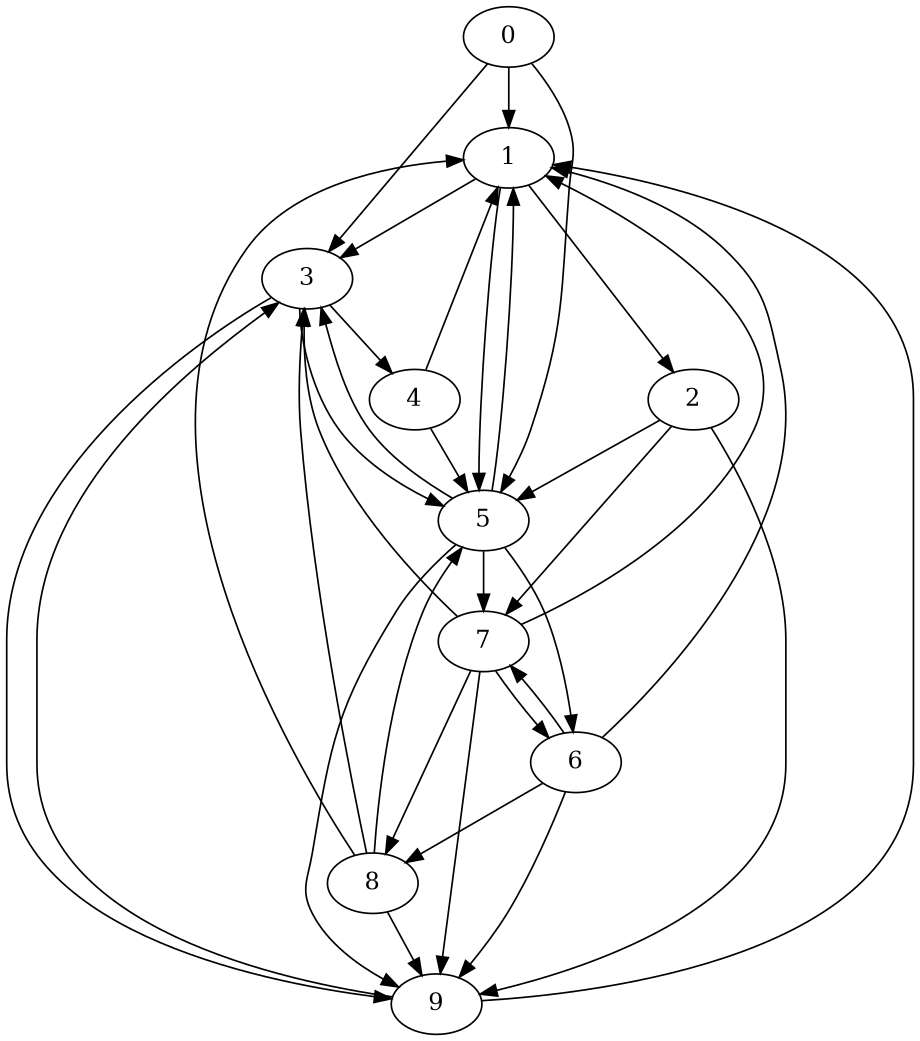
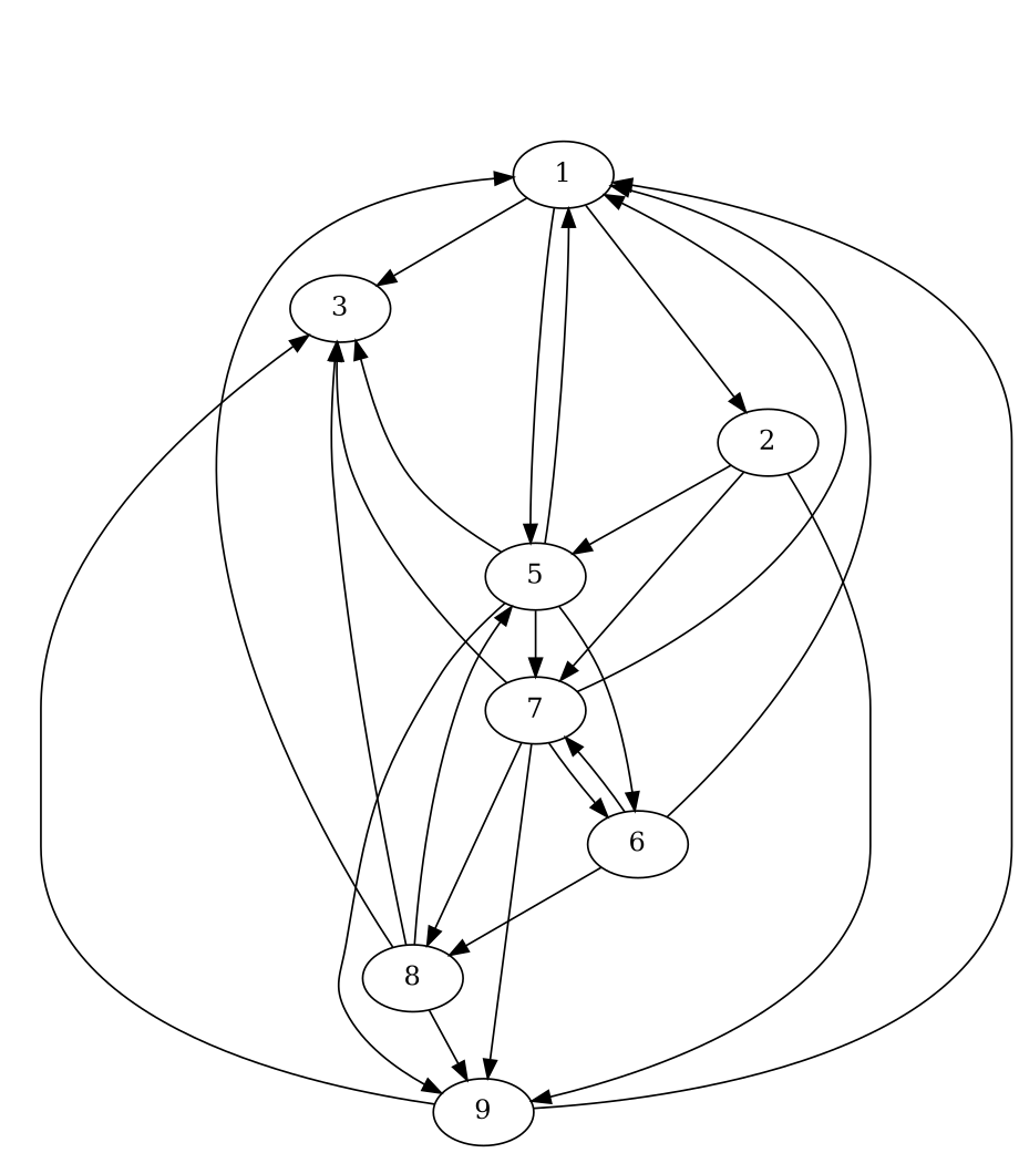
  digraph {
-   0
    1
    3
    5
    2
    9
-   4
    6
    7
    8
-   0 -> 1
-   0 -> 3
-   0 -> 5
    1 -> 3
    1 -> 5
    1 -> 2
-   3 -> 5
-   3 -> 9
-   3 -> 4
    5 -> 1
    5 -> 3
    5 -> 9
    5 -> 6
    5 -> 7
    2 -> 5
    2 -> 9
    2 -> 7
    9 -> 1
    9 -> 3
-   4 -> 1
-   4 -> 5
    6 -> 1
-   6 -> 9
    6 -> 7
    6 -> 8
    7 -> 1
    7 -> 3
    7 -> 9
    7 -> 6
    7 -> 8
    8 -> 1
    8 -> 3
    8 -> 5
    8 -> 9
  }
